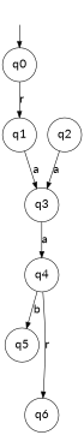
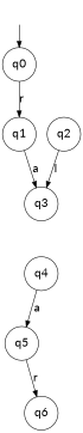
  digraph {
    fontname=Lato
    rankdir=TB
    node [fontname=Lato fontsize=20 shape=circle]
    edge [fontname=Lato fontsize="20pt"]
    "" [shape=plaintext]
    n2 [label=q0]
    n3 [label=q1]
    n4 [label=q5]
    n5 [label=q6]
    n6 [label=q3]
    n7 [label=q2]
    n8 [label=q4]
    "" -> n2
    n2 -> n3 [label=r]
    n3 -> n6 [label=a]
-   n8 -> n5 [label=r]
-   n6 -> n8 [label=a]
-   n7 -> n6 [label=a]
-   n8 -> n4 [label=b]
+   n4 -> n5 [label=r]
+   n7 -> n6 [label=l]
+   n8 -> n4 [label=a]
  }
